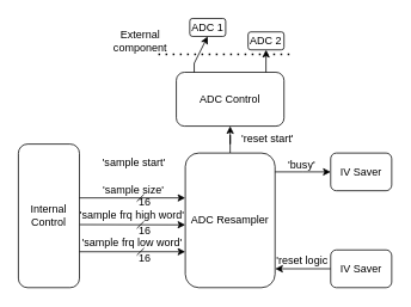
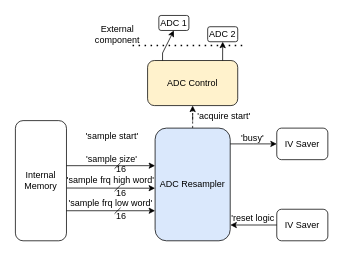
  <mxCell id="0" />
  <mxCell id="1" parent="0" />
- <mxCell id="2" style="edgeStyle=orthogonalEdgeStyle;rounded=0;orthogonalLoop=1;jettySize=auto;html=1;entryX=0.5;entryY=1;entryDx=0;entryDy=0;" edge="1" parent="1" source="3" target="4"><mxGeometry relative="1" as="geometry" /></mxCell>
- <mxCell id="3" value="ADC Resampler" style="rounded=1;whiteSpace=wrap;html=1;" vertex="1" parent="1"><mxGeometry x="206" y="170" width="100" height="150" as="geometry" /></mxCell>
- <mxCell id="4" value="ADC Control" style="rounded=1;whiteSpace=wrap;html=1;" vertex="1" parent="1"><mxGeometry x="196" y="80" width="120" height="60" as="geometry" /></mxCell>
+ <mxCell id="2" style="edgeStyle=orthogonalEdgeStyle;rounded=0;orthogonalLoop=1;jettySize=auto;html=1;entryX=0.5;entryY=1;entryDx=0;entryDy=0;dashed=1;" edge="1" parent="1" source="3" target="4"><mxGeometry relative="1" as="geometry" /></mxCell>
+ <mxCell id="3" value="ADC Resampler" style="rounded=1;whiteSpace=wrap;html=1;fillColor=#dae8fc;" vertex="1" parent="1"><mxGeometry x="206" y="170" width="100" height="150" as="geometry" /></mxCell>
+ <mxCell id="4" value="ADC Control" style="rounded=1;whiteSpace=wrap;html=1;fillColor=#fff2cc;" vertex="1" parent="1"><mxGeometry x="196" y="80" width="120" height="60" as="geometry" /></mxCell>
  <mxCell id="5" value="ADC 1" style="rounded=1;whiteSpace=wrap;html=1;" vertex="1" parent="1"><mxGeometry x="211" y="20" width="40" height="20" as="geometry" /></mxCell>
  <mxCell id="6" value="ADC 2" style="rounded=1;whiteSpace=wrap;html=1;" vertex="1" parent="1"><mxGeometry x="276" y="35" width="40" height="20" as="geometry" /></mxCell>
- <mxCell id="7" value="Internal Control" style="rounded=1;whiteSpace=wrap;html=1;" vertex="1" parent="1"><mxGeometry x="20" y="160" width="68" height="160" as="geometry" /></mxCell>
+ <mxCell id="7" value="Internal Memory" style="rounded=1;whiteSpace=wrap;html=1;" vertex="1" parent="1"><mxGeometry x="20" y="160" width="68" height="160" as="geometry" /></mxCell>
  <mxCell id="8" value="IV Saver" style="rounded=1;whiteSpace=wrap;html=1;" vertex="1" parent="1"><mxGeometry x="368" y="170" width="68" height="42" as="geometry" /></mxCell>
  <mxCell id="9" value="" style="endArrow=classic;html=1;rounded=0;entryX=0.5;entryY=1;entryDx=0;entryDy=0;" edge="1" parent="1" target="5"><mxGeometry width="50" height="50" relative="1" as="geometry"><mxPoint x="215.92" y="80" as="sourcePoint" /><mxPoint x="215.92" y="50" as="targetPoint" /><Array as="points"><mxPoint x="215.92" y="70" /></Array></mxGeometry></mxCell>
  <mxCell id="10" value="" style="endArrow=classic;html=1;rounded=0;entryX=0.5;entryY=1;entryDx=0;entryDy=0;" edge="1" parent="1" target="6"><mxGeometry width="50" height="50" relative="1" as="geometry"><mxPoint x="295.92" y="80" as="sourcePoint" /><mxPoint x="295.92" y="50" as="targetPoint" /><Array as="points"><mxPoint x="295.92" y="70" /></Array></mxGeometry></mxCell>
  <mxCell id="11" value="" style="endArrow=none;dashed=1;html=1;dashPattern=1 3;strokeWidth=2;rounded=0;" edge="1" parent="1"><mxGeometry width="50" height="50" relative="1" as="geometry"><mxPoint x="176" y="60" as="sourcePoint" /><mxPoint x="326" y="60" as="targetPoint" /></mxGeometry></mxCell>
  <mxCell id="12" value="External component" style="text;html=1;align=center;verticalAlign=middle;whiteSpace=wrap;rounded=0;" vertex="1" parent="1"><mxGeometry x="126" y="30" width="60" height="30" as="geometry" /></mxCell>
- <mxCell id="13" value="'reset start'" style="text;html=1;align=center;verticalAlign=middle;whiteSpace=wrap;rounded=0;" vertex="1" parent="1"><mxGeometry x="258" y="140" width="80" height="30" as="geometry" /></mxCell>
+ <mxCell id="13" value="'acquire start'" style="text;html=1;align=center;verticalAlign=middle;whiteSpace=wrap;rounded=0;" vertex="1" parent="1"><mxGeometry x="258" y="140" width="80" height="30" as="geometry" /></mxCell>
  <mxCell id="14" value="'busy'" style="text;html=1;align=center;verticalAlign=middle;whiteSpace=wrap;rounded=0;" vertex="1" parent="1"><mxGeometry x="306" y="168" width="60" height="30" as="geometry" /></mxCell>
  <mxCell id="15" value="'sample s&lt;span style=&quot;background-color: initial;&quot;&gt;ize'&lt;/span&gt;" style="text;html=1;align=center;verticalAlign=middle;whiteSpace=wrap;rounded=0;" vertex="1" parent="1"><mxGeometry x="106" y="206" width="85" height="10" as="geometry" /></mxCell>
  <mxCell id="16" value="'sample start'" style="text;html=1;align=center;verticalAlign=middle;whiteSpace=wrap;rounded=0;" vertex="1" parent="1"><mxGeometry x="103.5" y="176" width="90" height="10" as="geometry" /></mxCell>
  <mxCell id="17" value="" style="endArrow=classic;html=1;rounded=0;exitX=1;exitY=0.375;exitDx=0;exitDy=0;exitPerimeter=0;entryX=0;entryY=0.267;entryDx=0;entryDy=0;entryPerimeter=0;" edge="1" parent="1" source="7"><mxGeometry width="50" height="50" relative="1" as="geometry"><mxPoint x="116" y="220.03" as="sourcePoint" /><mxPoint x="206" y="220" as="targetPoint" /></mxGeometry></mxCell>
  <mxCell id="18" value="" style="endArrow=none;html=1;rounded=0;jumpSize=1;startSize=3;endSize=3;" edge="1" parent="1"><mxGeometry width="50" height="50" relative="1" as="geometry"><mxPoint x="152" y="224" as="sourcePoint" /><mxPoint x="160" y="216" as="targetPoint" /></mxGeometry></mxCell>
  <mxCell id="19" value="16" style="text;html=1;align=center;verticalAlign=middle;whiteSpace=wrap;rounded=0;" vertex="1" parent="1"><mxGeometry x="156" y="220" width="10" height="10" as="geometry" /></mxCell>
  <mxCell id="20" value="" style="endArrow=classic;html=1;rounded=0;exitX=1.006;exitY=0.561;exitDx=0;exitDy=0;exitPerimeter=0;entryX=0;entryY=0.267;entryDx=0;entryDy=0;entryPerimeter=0;" edge="1" parent="1" source="7"><mxGeometry width="50" height="50" relative="1" as="geometry"><mxPoint x="116" y="250.03" as="sourcePoint" /><mxPoint x="206" y="250" as="targetPoint" /></mxGeometry></mxCell>
  <mxCell id="21" value="" style="endArrow=classic;html=1;rounded=0;exitX=1;exitY=0.75;exitDx=0;exitDy=0;entryX=0;entryY=0.267;entryDx=0;entryDy=0;entryPerimeter=0;" edge="1" parent="1" source="7"><mxGeometry width="50" height="50" relative="1" as="geometry"><mxPoint x="116" y="280.03" as="sourcePoint" /><mxPoint x="206" y="280" as="targetPoint" /></mxGeometry></mxCell>
  <mxCell id="22" value="" style="endArrow=none;html=1;rounded=0;jumpSize=1;startSize=3;endSize=3;" edge="1" parent="1"><mxGeometry width="50" height="50" relative="1" as="geometry"><mxPoint x="152" y="254" as="sourcePoint" /><mxPoint x="160" y="246" as="targetPoint" /></mxGeometry></mxCell>
  <mxCell id="23" value="" style="endArrow=none;html=1;rounded=0;jumpSize=1;startSize=3;endSize=3;" edge="1" parent="1"><mxGeometry width="50" height="50" relative="1" as="geometry"><mxPoint x="152" y="284" as="sourcePoint" /><mxPoint x="160" y="276" as="targetPoint" /></mxGeometry></mxCell>
  <mxCell id="24" value="16" style="text;html=1;align=center;verticalAlign=middle;whiteSpace=wrap;rounded=0;" vertex="1" parent="1"><mxGeometry x="156" y="252" width="10" height="10" as="geometry" /></mxCell>
  <mxCell id="25" value="16" style="text;html=1;align=center;verticalAlign=middle;whiteSpace=wrap;rounded=0;" vertex="1" parent="1"><mxGeometry x="156" y="282" width="10" height="10" as="geometry" /></mxCell>
  <mxCell id="26" value="'sample frq high word'" style="text;html=1;align=center;verticalAlign=middle;whiteSpace=wrap;rounded=0;" vertex="1" parent="1"><mxGeometry x="82" y="234" width="130" height="12" as="geometry" /></mxCell>
  <mxCell id="27" value="'sample frq low word'" style="text;html=1;align=center;verticalAlign=middle;whiteSpace=wrap;rounded=0;" vertex="1" parent="1"><mxGeometry x="82" y="264" width="130" height="12" as="geometry" /></mxCell>
  <mxCell id="28" value="IV Saver" style="rounded=1;whiteSpace=wrap;html=1;" vertex="1" parent="1"><mxGeometry x="368" y="278" width="68" height="42" as="geometry" /></mxCell>
  <mxCell id="29" style="edgeStyle=orthogonalEdgeStyle;rounded=0;orthogonalLoop=1;jettySize=auto;html=1;endArrow=none;endFill=0;startArrow=classic;startFill=1;" edge="1" parent="1" source="8"><mxGeometry relative="1" as="geometry"><mxPoint x="306" y="191" as="targetPoint" /></mxGeometry></mxCell>
  <mxCell id="30" style="edgeStyle=orthogonalEdgeStyle;rounded=0;orthogonalLoop=1;jettySize=auto;html=1;entryX=1.002;entryY=0.86;entryDx=0;entryDy=0;entryPerimeter=0;" edge="1" parent="1" source="28" target="3"><mxGeometry relative="1" as="geometry" /></mxCell>
  <mxCell id="31" value="'reset logic" style="text;html=1;align=center;verticalAlign=middle;resizable=0;points=[];autosize=1;strokeColor=none;fillColor=none;" vertex="1" parent="1"><mxGeometry x="298" y="276" width="76" height="28" as="geometry" /></mxCell>
